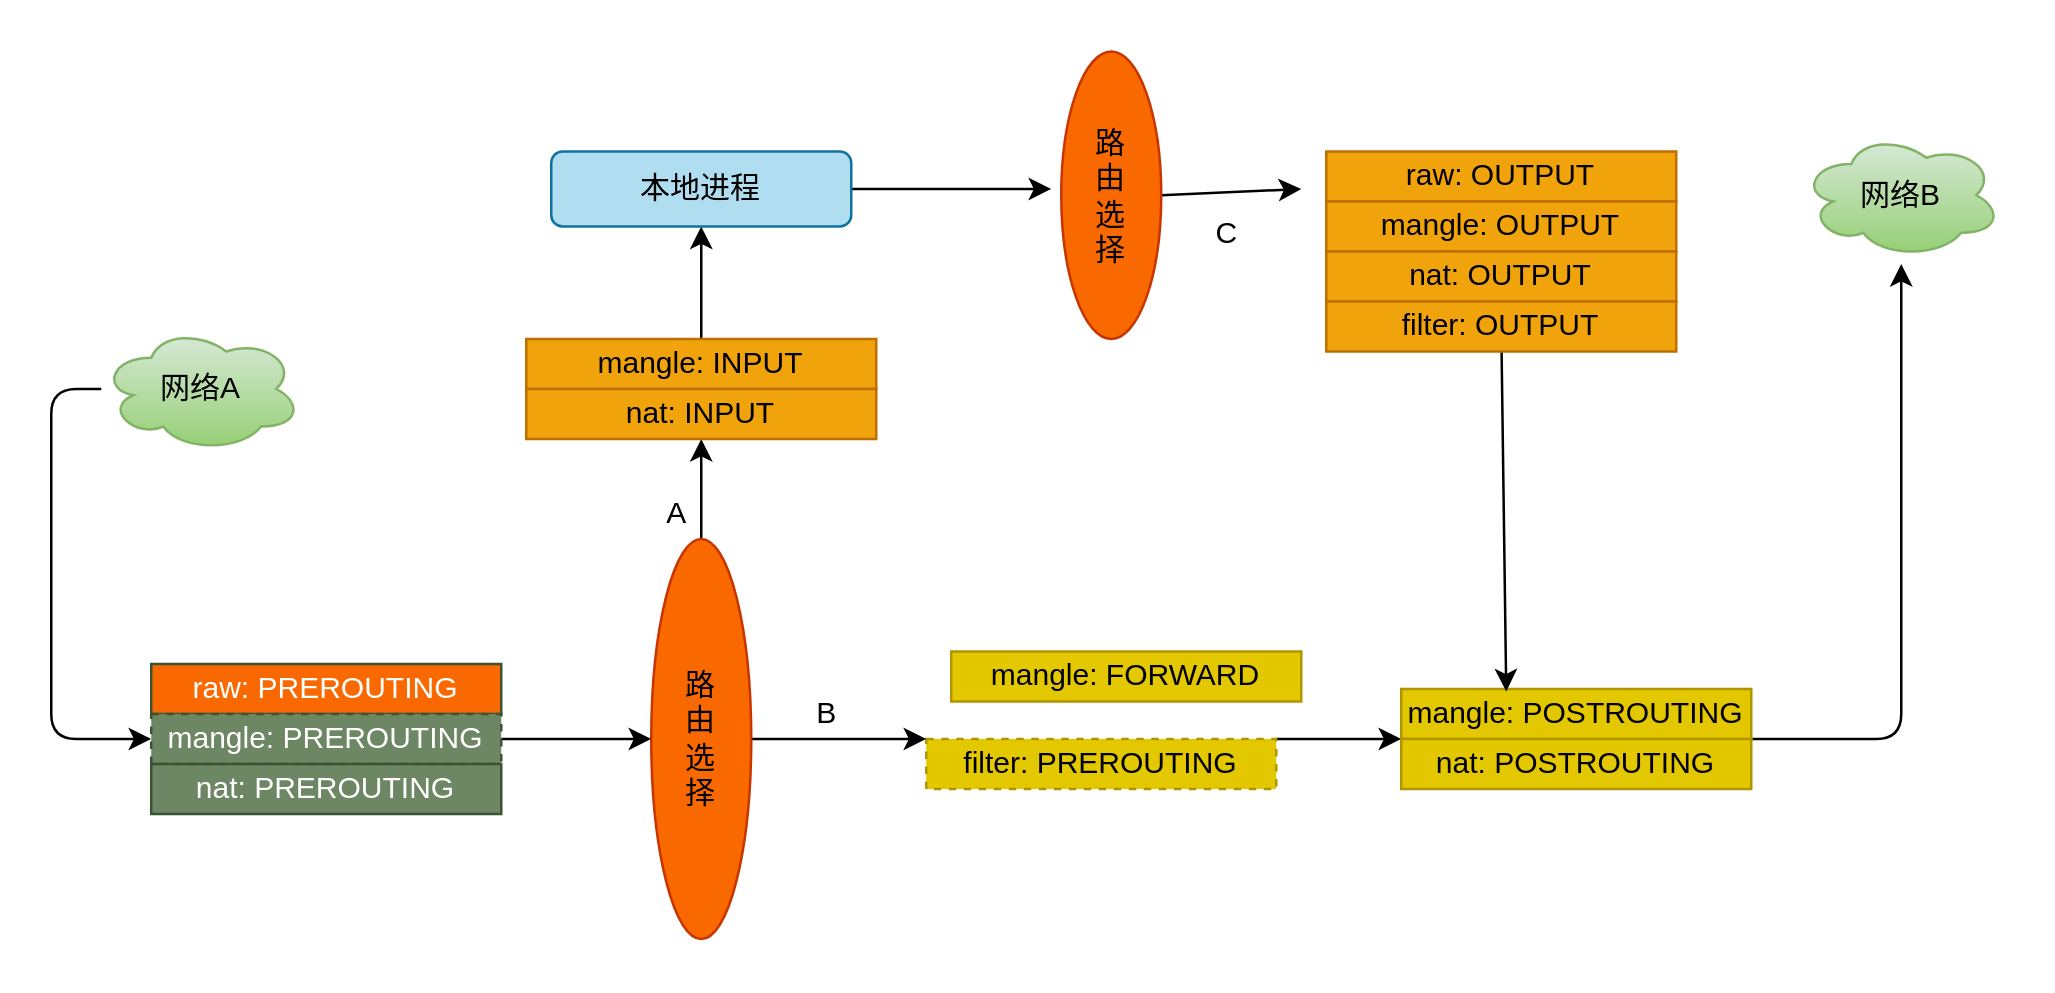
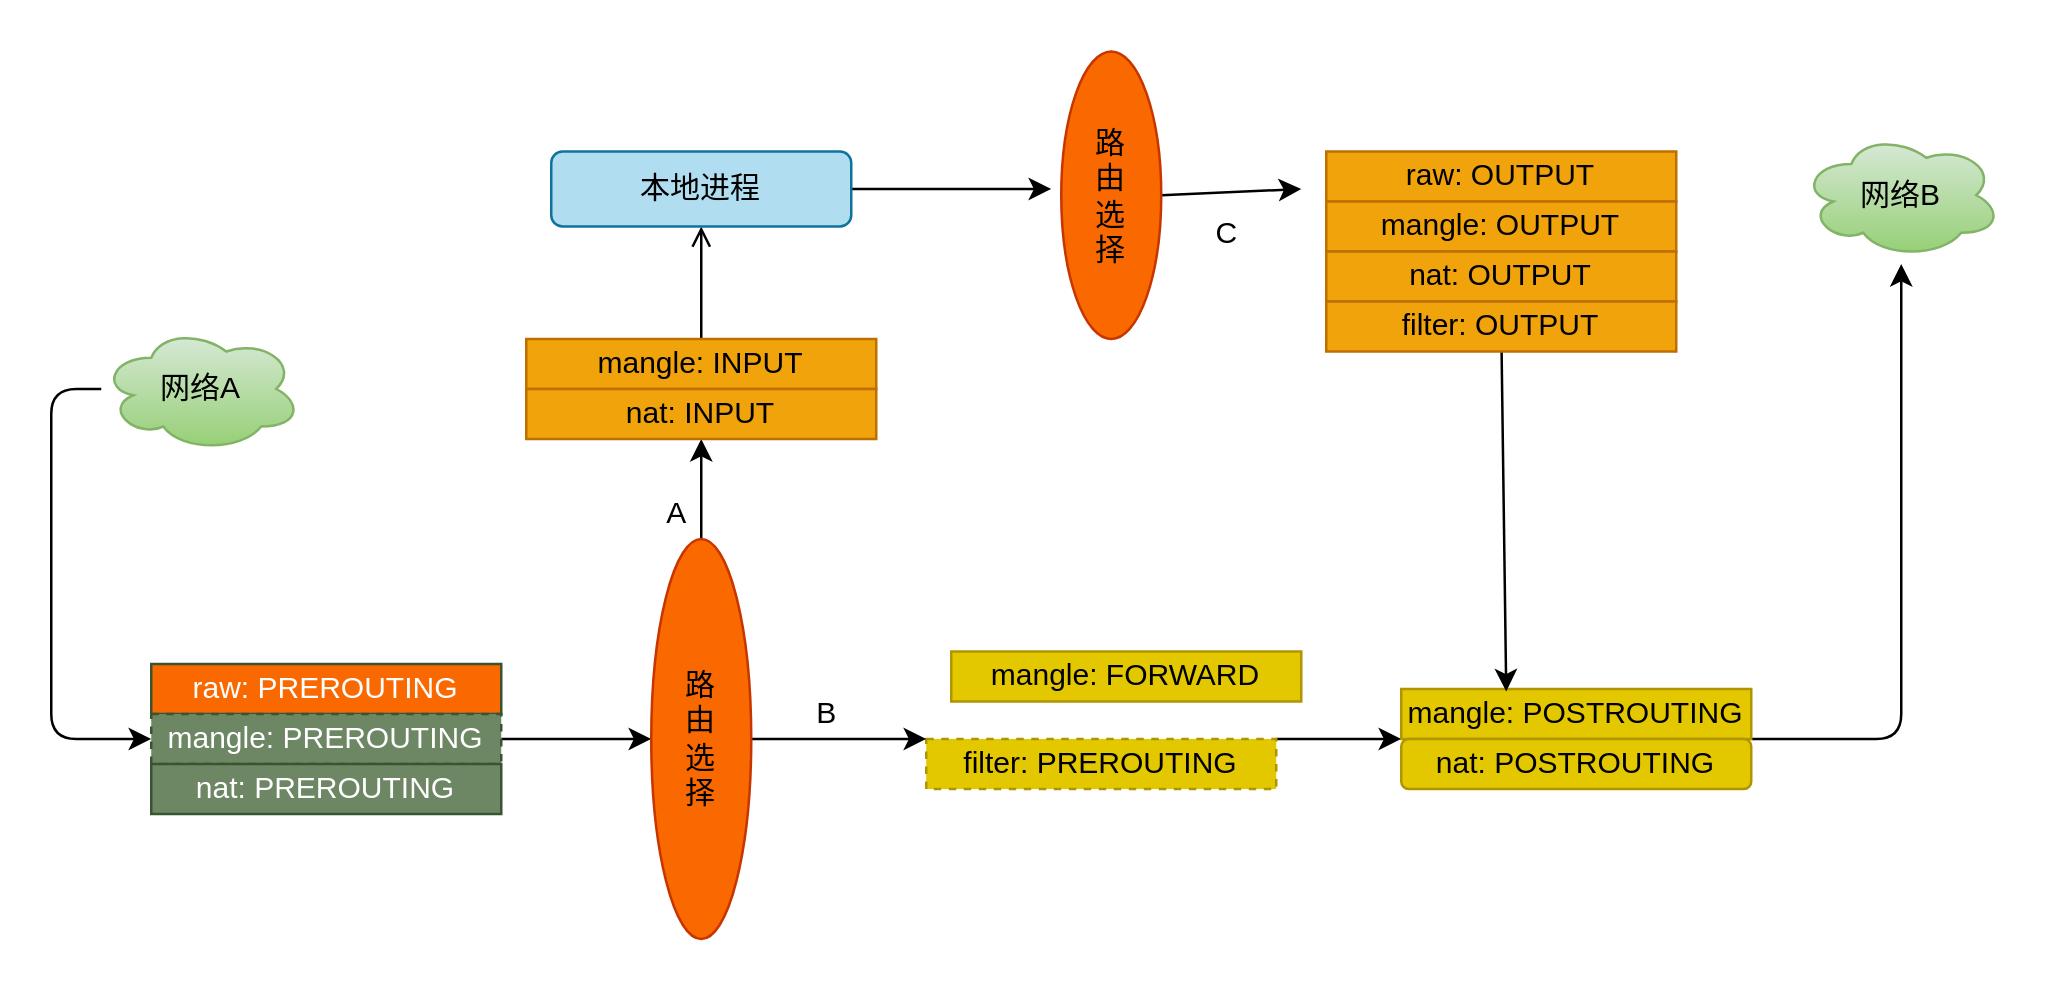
  <mxCell id="0" />
  <mxCell id="1" parent="0" />
  <mxCell id="2" value="raw: PREROUTING" style="rounded=0;whiteSpace=wrap;html=1;fillColor=#fa6800;fontColor=#ffffff;strokeColor=#3A5431;" vertex="1" parent="1"><mxGeometry x="60" y="265" width="140" height="20" as="geometry" /></mxCell>
  <mxCell id="3" style="edgeStyle=none;html=1;" edge="1" parent="1" source="4" target="11"><mxGeometry relative="1" as="geometry" /></mxCell>
  <mxCell id="4" value="mangle: PREROUTING" style="rounded=0;whiteSpace=wrap;html=1;fillColor=#6d8764;fontColor=#ffffff;strokeColor=#3A5431;dashed=1;" vertex="1" parent="1"><mxGeometry x="60" y="285" width="140" height="20" as="geometry" /></mxCell>
  <mxCell id="5" value="nat: PREROUTING" style="rounded=0;whiteSpace=wrap;html=1;fillColor=#6d8764;fontColor=#ffffff;strokeColor=#3A5431;" vertex="1" parent="1"><mxGeometry x="60" y="305" width="140" height="20" as="geometry" /></mxCell>
  <mxCell id="6" value="mangle: FORWARD" style="rounded=0;whiteSpace=wrap;html=1;fillColor=#e3c800;fontColor=#000000;strokeColor=#B09500;" vertex="1" parent="1"><mxGeometry x="380" y="260" width="140" height="20" as="geometry" /></mxCell>
  <mxCell id="7" style="edgeStyle=none;html=1;exitX=1;exitY=0;exitDx=0;exitDy=0;entryX=0;entryY=0;entryDx=0;entryDy=0;" edge="1" parent="1" source="8" target="14"><mxGeometry relative="1" as="geometry" /></mxCell>
  <mxCell id="8" value="filter: PREROUTING" style="rounded=0;whiteSpace=wrap;html=1;fillColor=#e3c800;fontColor=#000000;strokeColor=#B09500;dashed=1;" vertex="1" parent="1"><mxGeometry x="370" y="295" width="140" height="20" as="geometry" /></mxCell>
  <mxCell id="9" style="edgeStyle=none;html=1;entryX=0;entryY=0;entryDx=0;entryDy=0;" edge="1" parent="1" source="11" target="8"><mxGeometry relative="1" as="geometry" /></mxCell>
  <mxCell id="10" style="edgeStyle=none;html=1;exitX=0;exitY=0.5;exitDx=0;exitDy=0;entryX=0.5;entryY=1;entryDx=0;entryDy=0;" edge="1" parent="1" source="11" target="17"><mxGeometry relative="1" as="geometry" /></mxCell>
  <mxCell id="11" value="路&lt;br&gt;由&lt;br&gt;选&lt;br&gt;择" style="ellipse;whiteSpace=wrap;html=1;direction=south;fillColor=#fa6800;fontColor=#000000;strokeColor=#C73500;" vertex="1" parent="1"><mxGeometry x="260" y="215" width="40" height="160" as="geometry" /></mxCell>
  <mxCell id="12" style="edgeStyle=none;html=1;exitX=1;exitY=1;exitDx=0;exitDy=0;" edge="1" parent="1" source="13"><mxGeometry relative="1" as="geometry"><mxPoint x="760" y="105" as="targetPoint" /><Array as="points"><mxPoint x="760" y="295" /></Array></mxGeometry></mxCell>
  <mxCell id="13" value="mangle: POSTROUTING" style="rounded=0;whiteSpace=wrap;html=1;fillColor=#e3c800;fontColor=#000000;strokeColor=#B09500;" vertex="1" parent="1"><mxGeometry x="560" y="275" width="140" height="20" as="geometry" /></mxCell>
- <mxCell id="14" value="nat: POSTROUTING" style="rounded=0;whiteSpace=wrap;html=1;fillColor=#e3c800;fontColor=#000000;strokeColor=#B09500;" vertex="1" parent="1"><mxGeometry x="560" y="295" width="140" height="20" as="geometry" /></mxCell>
- <mxCell id="15" style="edgeStyle=none;html=1;exitX=0.5;exitY=0;exitDx=0;exitDy=0;entryX=0.5;entryY=1;entryDx=0;entryDy=0;" edge="1" parent="1" source="16" target="29"><mxGeometry relative="1" as="geometry" /></mxCell>
+ <mxCell id="14" value="nat: POSTROUTING" style="whiteSpace=wrap;html=1;fillColor=#e3c800;fontColor=#000000;strokeColor=#B09500;rounded=1;" vertex="1" parent="1"><mxGeometry x="560" y="295" width="140" height="20" as="geometry" /></mxCell>
+ <mxCell id="15" style="edgeStyle=none;html=1;exitX=0.5;exitY=0;exitDx=0;exitDy=0;entryX=0.5;entryY=1;entryDx=0;entryDy=0;endArrow=open;" edge="1" parent="1" source="16" target="29"><mxGeometry relative="1" as="geometry" /></mxCell>
  <mxCell id="16" value="mangle: INPUT" style="rounded=0;whiteSpace=wrap;html=1;fillColor=#f0a30a;fontColor=#000000;strokeColor=#BD7000;" vertex="1" parent="1"><mxGeometry x="210" y="135" width="140" height="20" as="geometry" /></mxCell>
  <mxCell id="17" value="nat: INPUT" style="rounded=0;whiteSpace=wrap;html=1;fillColor=#f0a30a;fontColor=#000000;strokeColor=#BD7000;" vertex="1" parent="1"><mxGeometry x="210" y="155" width="140" height="20" as="geometry" /></mxCell>
  <mxCell id="18" style="edgeStyle=none;html=1;exitX=0.5;exitY=0;exitDx=0;exitDy=0;" edge="1" parent="1" source="19"><mxGeometry relative="1" as="geometry"><mxPoint x="520" as="targetPoint" y="75" /></mxGeometry></mxCell>
  <mxCell id="19" value="路&lt;br&gt;由&lt;br&gt;选&lt;br&gt;择" style="ellipse;whiteSpace=wrap;html=1;direction=south;fillColor=#fa6800;fontColor=#000000;strokeColor=#C73500;" vertex="1" parent="1"><mxGeometry x="424" y="20" width="40" height="115" as="geometry" /></mxCell>
  <mxCell id="20" value="raw: OUTPUT" style="rounded=0;whiteSpace=wrap;html=1;fillColor=#f0a30a;fontColor=#000000;strokeColor=#BD7000;" vertex="1" parent="1"><mxGeometry x="530" y="60" width="140" height="20" as="geometry" /></mxCell>
  <mxCell id="21" value="mangle: OUTPUT" style="rounded=0;whiteSpace=wrap;html=1;fillColor=#f0a30a;fontColor=#000000;strokeColor=#BD7000;" vertex="1" parent="1"><mxGeometry x="530" y="80" width="140" height="20" as="geometry" /></mxCell>
  <mxCell id="22" value="nat: OUTPUT" style="rounded=0;whiteSpace=wrap;html=1;fillColor=#f0a30a;fontColor=#000000;strokeColor=#BD7000;" vertex="1" parent="1"><mxGeometry x="530" y="100" width="140" height="20" as="geometry" /></mxCell>
  <mxCell id="23" style="edgeStyle=none;html=1;entryX=0.3;entryY=0.05;entryDx=0;entryDy=0;entryPerimeter=0;" edge="1" parent="1" source="24" target="13"><mxGeometry relative="1" as="geometry" /></mxCell>
  <mxCell id="24" value="filter: OUTPUT" style="rounded=0;whiteSpace=wrap;html=1;fillColor=#f0a30a;fontColor=#000000;strokeColor=#BD7000;" vertex="1" parent="1"><mxGeometry x="530" y="120" width="140" height="20" as="geometry" /></mxCell>
  <mxCell id="25" value="A" style="text;html=1;align=center;verticalAlign=middle;resizable=0;points=[];autosize=1;strokeColor=none;fillColor=none;" vertex="1" parent="1"><mxGeometry x="260" y="195" width="20" height="20" as="geometry" /></mxCell>
  <mxCell id="26" value="B" style="text;html=1;align=center;verticalAlign=middle;resizable=0;points=[];autosize=1;strokeColor=none;fillColor=none;" vertex="1" parent="1"><mxGeometry x="320" y="275" width="20" height="20" as="geometry" /></mxCell>
  <mxCell id="27" value="C" style="text;html=1;align=center;verticalAlign=middle;resizable=0;points=[];autosize=1;strokeColor=none;fillColor=none;" vertex="1" parent="1"><mxGeometry x="480" y="82.5" width="20" height="20" as="geometry" /></mxCell>
  <mxCell id="28" style="edgeStyle=none;html=1;" edge="1" parent="1" source="29"><mxGeometry relative="1" as="geometry"><mxPoint x="420" as="targetPoint" y="75" /></mxGeometry></mxCell>
  <mxCell id="29" value="本地进程" style="rounded=1;whiteSpace=wrap;html=1;fillColor=#b1ddf0;strokeColor=#10739e;" vertex="1" parent="1"><mxGeometry x="220" y="60" width="120" height="30" as="geometry" /></mxCell>
  <mxCell id="30" style="edgeStyle=none;html=1;entryX=0;entryY=0.5;entryDx=0;entryDy=0;" edge="1" parent="1" source="31" target="4"><mxGeometry relative="1" as="geometry"><Array as="points"><mxPoint x="20" y="155" /><mxPoint x="20" y="295" /></Array></mxGeometry></mxCell>
  <mxCell id="31" value="网络A" style="ellipse;shape=cloud;whiteSpace=wrap;html=1;fillColor=#d5e8d4;gradientColor=#97d077;strokeColor=#82b366;" vertex="1" parent="1"><mxGeometry x="40" y="130" width="80" height="50" as="geometry" /></mxCell>
  <mxCell id="32" value="网络B" style="ellipse;shape=cloud;whiteSpace=wrap;html=1;fillColor=#d5e8d4;gradientColor=#97d077;strokeColor=#82b366;" vertex="1" parent="1"><mxGeometry x="720" y="52.5" width="80" height="50" as="geometry" /></mxCell>
